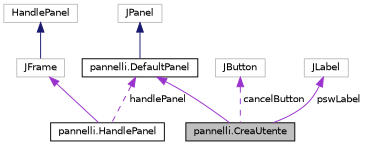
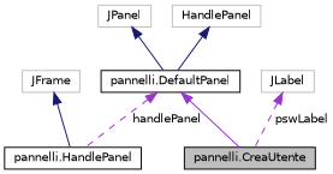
  digraph {
    node [color=grey75 fillcolor=white fontname=Helvetica fontsize=10 shape=record style=filled]
    edge [color=darkorchid3 dir=back fontname=Helvetica fontsize=10 labelfontname=Helvetica labelfontsize=10 style=solid]
    n1 [color=black fillcolor=grey75 fontcolor=black height=0.2 label="pannelli.CreaUtente" width=0.4]
    n2 [color=black height=0.2 label="pannelli.DefaultPanel" width=0.4]
    n3 [color=black height=0.2 label="pannelli.HandlePanel" width=0.4]
    n4 [height=0.2 label=JPanel width=0.4]
    n5 [height=0.2 label=HandlePanel width=0.4]
    n6 [height=0.2 label=JFrame width=0.4]
-   n7 [height=0.2 label=JButton width=0.4]
    n8 [height=0.2 label=JLabel width=0.4]
    n2 -> n1
    n2 -> n3 [label=" handlePanel" style=dashed]
    n4 -> n2 [color=midnightblue]
-   n5 -> n6 [color=midnightblue]
-   n6 -> n3
-   n7 -> n1 [label=" cancelButton" style=dashed]
-   n8 -> n1 [label=" pswLabel"]
+   n5 -> n2 [color=midnightblue]
+   n6 -> n3 [color=midnightblue]
+   n8 -> n1 [label=" pswLabel" style=dashed]
  }
